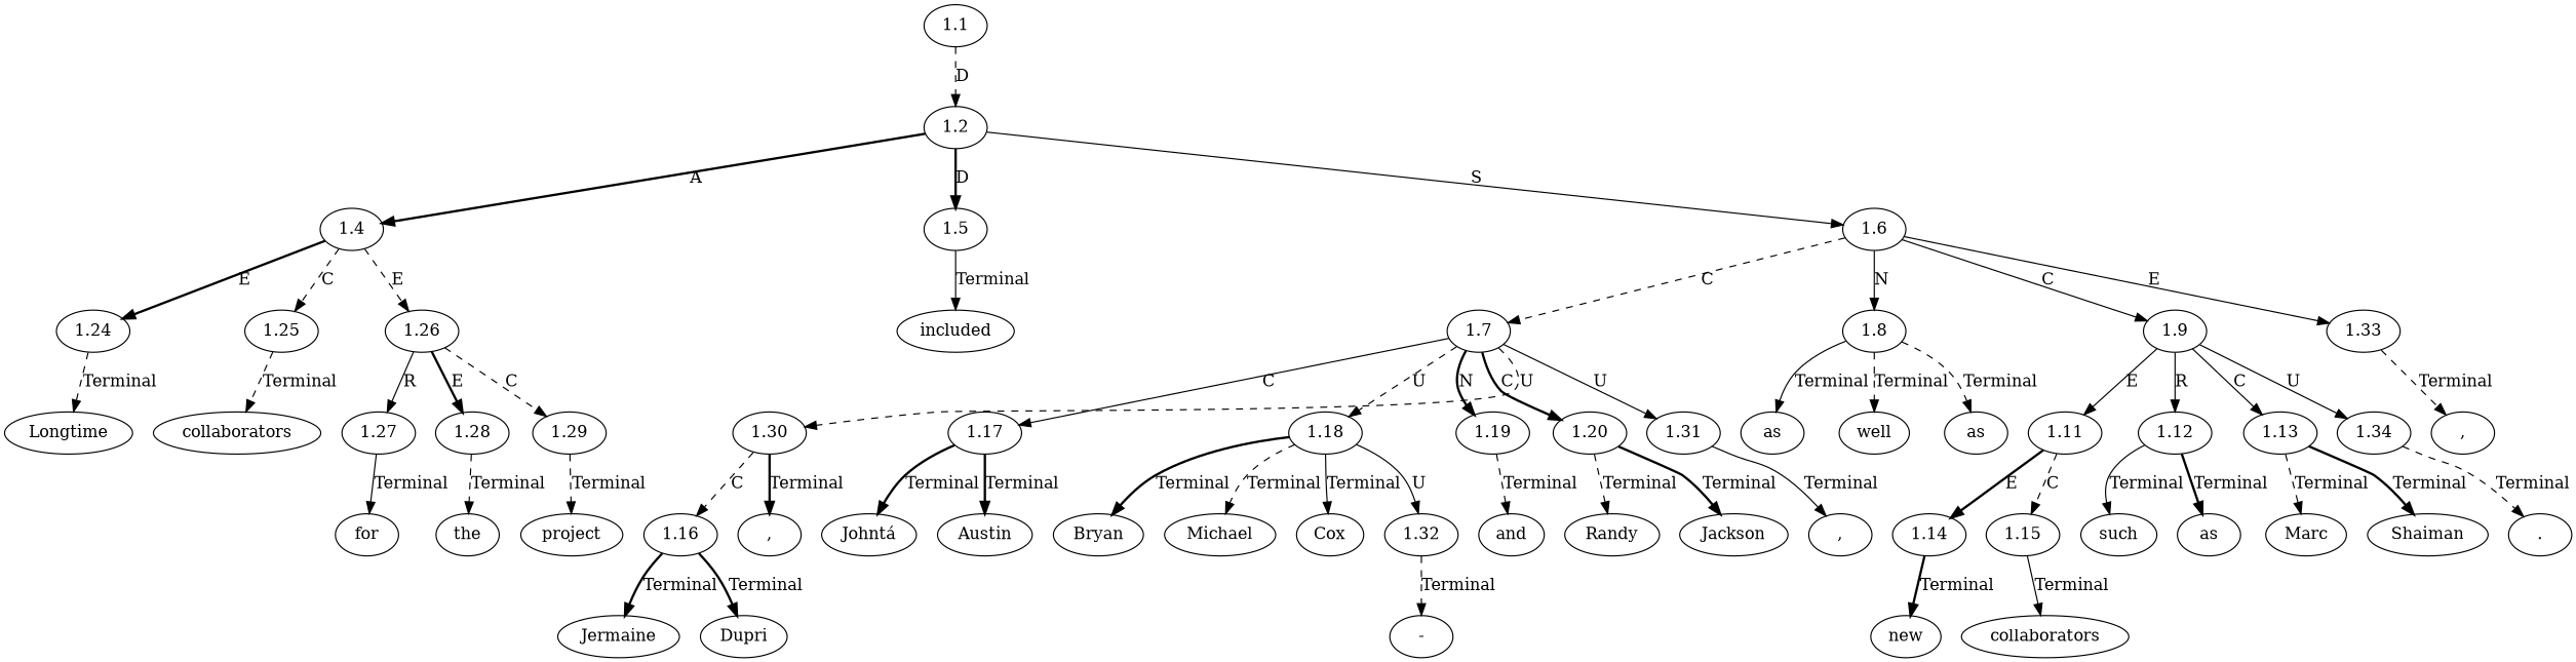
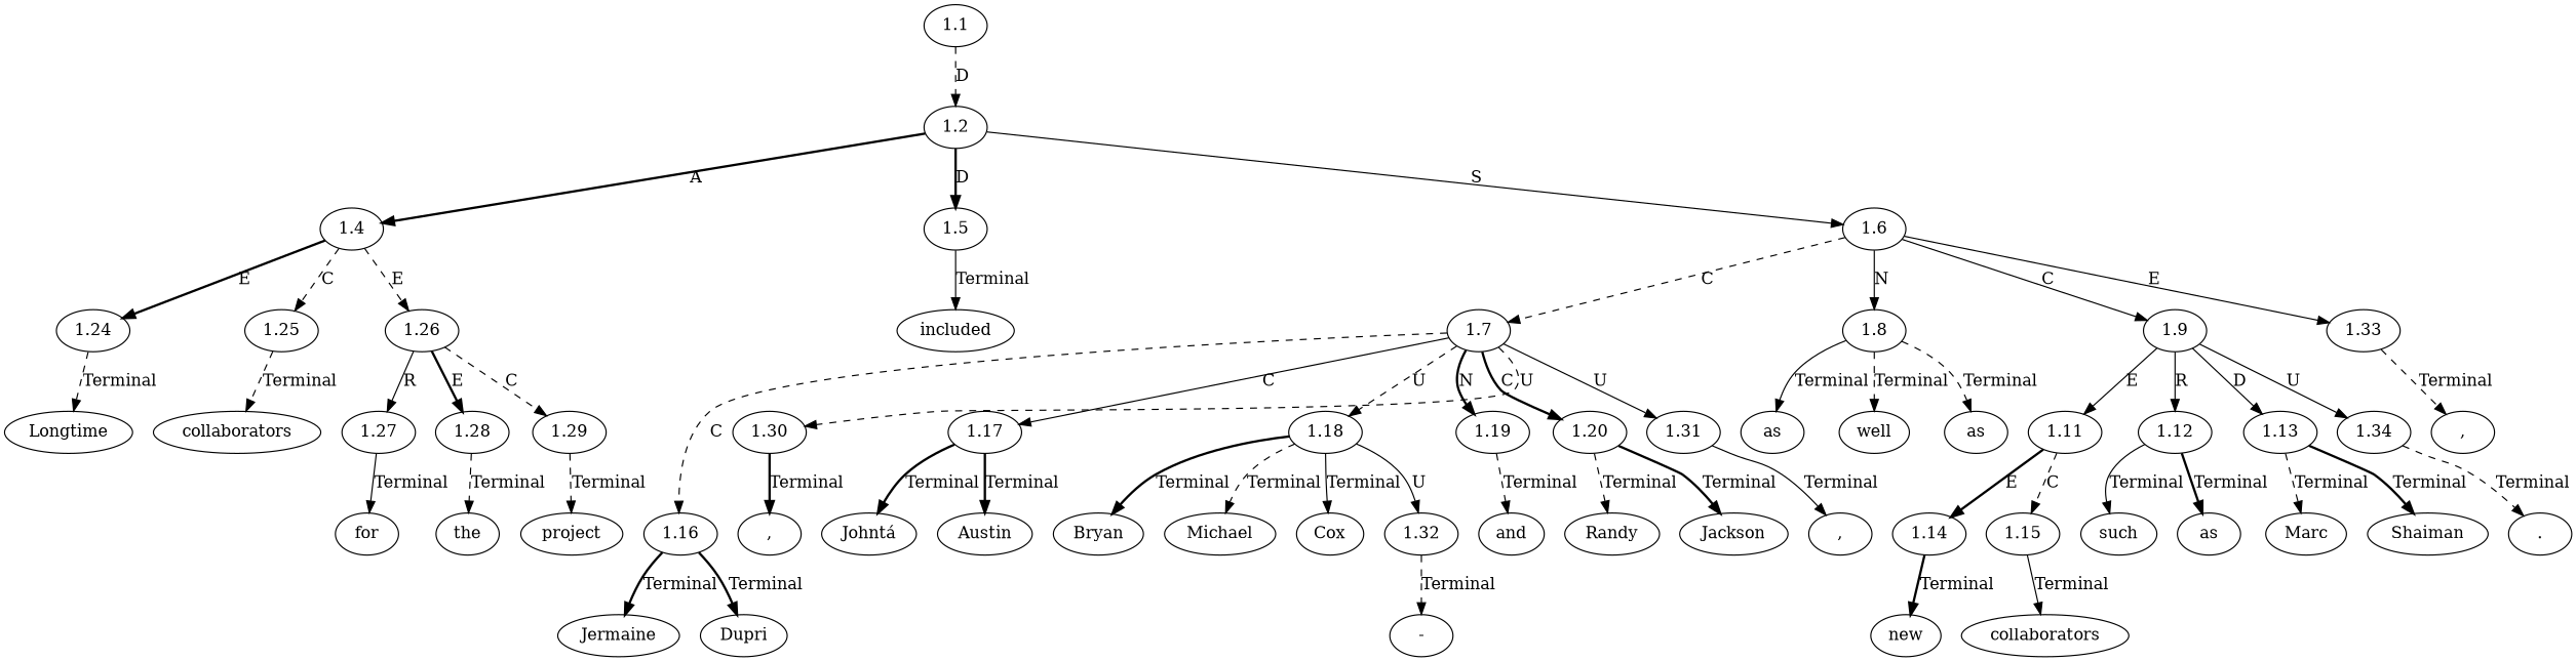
  digraph {
    node [ordering=out]
    edge [ordering=out style=dashed]
    n1 [label=Longtime]
    n2 [label="Johntá"]
    n3 [label=Austin]
    n4 [label=","]
    n5 [label=Bryan]
    n6 [label="-"]
    n7 [label=Michael]
    n8 [label=Cox]
    n9 [label=and]
    n10 [label=Randy]
    n11 [label=Jackson]
    n12 [label=collaborators]
    n13 [label=","]
    n14 [label=as]
    n15 [label=well]
    n16 [label=as]
    n17 [label=new]
    n18 [label=collaborators]
    n19 [label=such]
    n20 [label=as]
    n21 [label=Marc]
    n22 [label=Shaiman]
    n23 [label=for]
    n24 [label="."]
    n25 [label=the]
    n26 [label=project]
    n27 [label=included]
    n28 [label=Jermaine]
    n29 [label=Dupri]
    n30 [label=","]
    n31 [label=1.1]
    n32 [label=1.2]
    n33 [label=1.4]
    n34 [label=1.5]
    n35 [label=1.6]
    n36 [label=1.24]
    n37 [label=1.25]
    n38 [label=1.26]
    n39 [label=1.7]
    n40 [label=1.8]
    n41 [label=1.9]
    n42 [label=1.33]
    n43 [label=1.27]
    n44 [label=1.28]
    n45 [label=1.29]
    n46 [label=1.16]
    n47 [label=1.17]
    n48 [label=1.18]
    n49 [label=1.19]
    n50 [label=1.20]
    n51 [label=1.30]
    n52 [label=1.31]
    n53 [label=1.11]
    n54 [label=1.12]
    n55 [label=1.13]
    n56 [label=1.34]
    n57 [label=1.32]
    n58 [label=1.14]
    n59 [label=1.15]
    n31 -> n32 [label=D]
    n32 -> n33 [label=A style=bold]
    n32 -> n34 [label=D style=bold]
    n32 -> n35 [label=S style=solid]
    n33 -> n36 [label=E style=bold]
    n33 -> n37 [label=C]
    n33 -> n38 [label=E]
    n34 -> n27 [label=Terminal style=solid]
    n35 -> n39 [label=C]
    n35 -> n40 [label=N style=solid]
    n35 -> n41 [label=C style=solid]
    n35 -> n42 [label=E style=solid]
    n36 -> n1 [label=Terminal]
    n37 -> n12 [label=Terminal]
    n38 -> n43 [label=R style=solid]
    n38 -> n44 [label=E style=bold]
    n38 -> n45 [label=C]
-   n51 -> n46 [label=C]
+   n39 -> n46 [label=C]
    n39 -> n47 [label=C style=solid]
    n39 -> n48 [label=U]
    n39 -> n49 [label=N style=bold]
    n39 -> n50 [label=C style=bold]
    n39 -> n51 [label=U]
    n39 -> n52 [label=U style=solid]
    n40 -> n14 [label=Terminal style=solid]
    n40 -> n15 [label=Terminal]
    n40 -> n16 [label=Terminal]
    n41 -> n53 [label=E style=solid]
    n41 -> n54 [label=R style=solid]
-   n41 -> n55 [label=C style=solid]
+   n41 -> n55 [label=D style=solid]
    n41 -> n56 [label=U style=solid]
    n42 -> n13 [label=Terminal]
    n43 -> n23 [label=Terminal style=solid]
    n44 -> n25 [label=Terminal]
    n45 -> n26 [label=Terminal]
    n46 -> n28 [label=Terminal style=bold]
    n46 -> n29 [label=Terminal style=bold]
    n47 -> n2 [label=Terminal style=bold]
    n47 -> n3 [label=Terminal style=bold]
    n48 -> n5 [label=Terminal style=bold]
    n48 -> n7 [label=Terminal]
    n48 -> n8 [label=Terminal style=solid]
    n48 -> n57 [label=U style=solid]
    n49 -> n9 [label=Terminal]
    n50 -> n10 [label=Terminal]
    n50 -> n11 [label=Terminal style=bold]
    n51 -> n30 [label=Terminal style=bold]
    n52 -> n4 [label=Terminal style=solid]
    n53 -> n58 [label=E style=bold]
    n53 -> n59 [label=C]
    n54 -> n19 [label=Terminal style=solid]
    n54 -> n20 [label=Terminal style=bold]
    n55 -> n21 [label=Terminal]
    n55 -> n22 [label=Terminal style=bold]
    n56 -> n24 [label=Terminal]
    n57 -> n6 [label=Terminal]
    n58 -> n17 [label=Terminal style=bold]
    n59 -> n18 [label=Terminal style=solid]
  }
